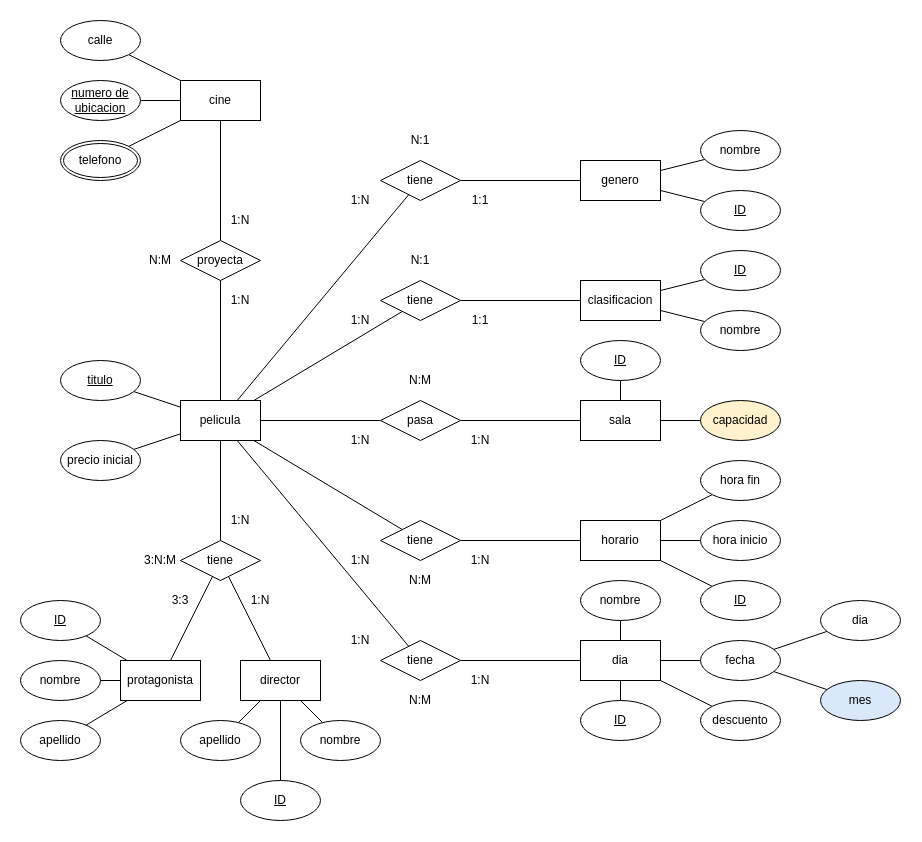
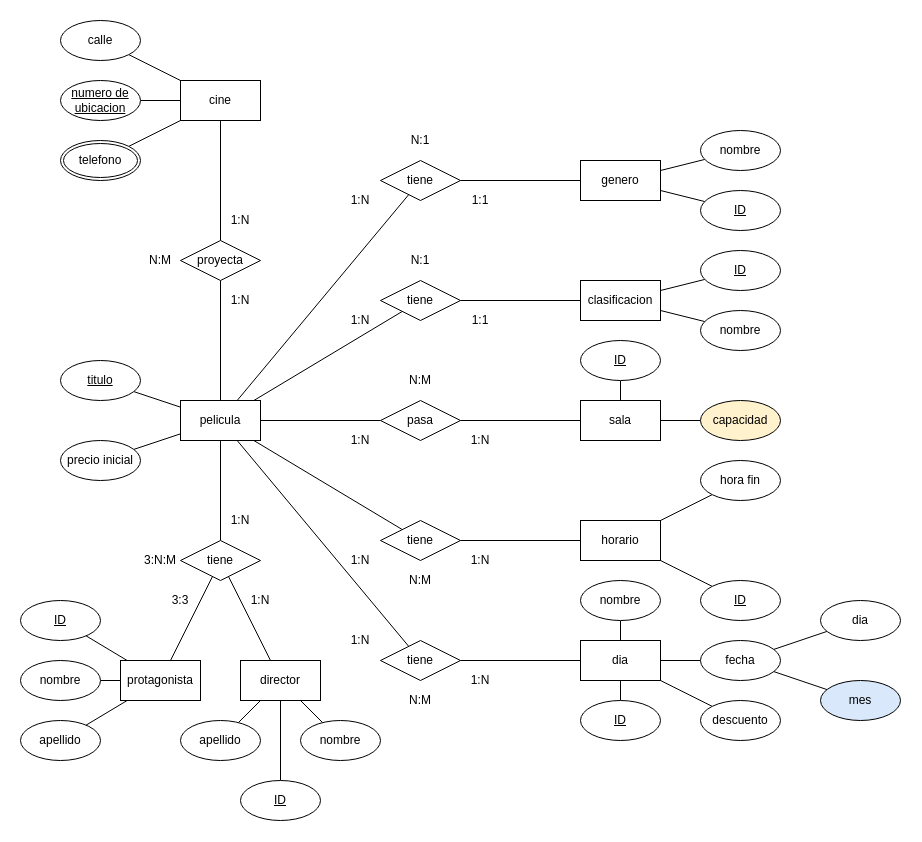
  <mxCell id="0" />
  <mxCell id="1" parent="0" />
  <mxCell id="2" style="rounded=0;orthogonalLoop=1;jettySize=auto;html=1;endArrow=none;endFill=0;" parent="1" source="4" target="5" edge="1"><mxGeometry relative="1" as="geometry" /></mxCell>
  <mxCell id="3" style="edgeStyle=none;rounded=0;orthogonalLoop=1;jettySize=auto;html=1;endArrow=none;endFill=0;" parent="1" source="4" target="6" edge="1"><mxGeometry relative="1" as="geometry" /></mxCell>
  <mxCell id="4" value="cine" style="whiteSpace=wrap;html=1;align=center;" parent="1" vertex="1"><mxGeometry x="180" y="80" width="80" height="40" as="geometry" /></mxCell>
  <mxCell id="5" value="calle" style="ellipse;whiteSpace=wrap;html=1;align=center;" parent="1" vertex="1"><mxGeometry y="20" width="80" height="40" as="geometry" x="60" /></mxCell>
  <mxCell id="6" value="numero de ubicacion" style="ellipse;whiteSpace=wrap;html=1;align=center;fontStyle=4;" parent="1" vertex="1"><mxGeometry y="80" width="80" height="40" as="geometry" x="60" /></mxCell>
  <mxCell id="7" style="edgeStyle=none;rounded=0;orthogonalLoop=1;jettySize=auto;html=1;endArrow=none;endFill=0;" parent="1" source="9" target="10" edge="1"><mxGeometry relative="1" as="geometry" /></mxCell>
  <mxCell id="8" style="edgeStyle=none;rounded=0;orthogonalLoop=1;jettySize=auto;html=1;endArrow=none;endFill=0;" edge="1" parent="1" source="9" target="104"><mxGeometry relative="1" as="geometry" /></mxCell>
  <mxCell id="9" value="protagonista" style="whiteSpace=wrap;html=1;align=center;" parent="1" vertex="1"><mxGeometry x="120" y="660" width="80" height="40" as="geometry" /></mxCell>
  <mxCell id="10" value="ID" style="ellipse;whiteSpace=wrap;html=1;align=center;fontStyle=4;" parent="1" vertex="1"><mxGeometry x="20" y="600" width="80" height="40" as="geometry" /></mxCell>
  <mxCell id="11" style="edgeStyle=none;rounded=0;orthogonalLoop=1;jettySize=auto;html=1;endArrow=none;endFill=0;" parent="1" source="14" target="15" edge="1"><mxGeometry relative="1" as="geometry" /></mxCell>
  <mxCell id="12" style="edgeStyle=none;rounded=0;orthogonalLoop=1;jettySize=auto;html=1;endArrow=none;endFill=0;" parent="1" source="9" target="21" edge="1"><mxGeometry relative="1" as="geometry" /></mxCell>
  <mxCell id="13" style="edgeStyle=none;rounded=0;orthogonalLoop=1;jettySize=auto;html=1;endArrow=none;endFill=0;" parent="1" source="14" edge="1"><mxGeometry relative="1" as="geometry"><mxPoint x="133.282" y="448.906" as="targetPoint" /></mxGeometry></mxCell>
  <mxCell id="14" value="pelicula" style="whiteSpace=wrap;html=1;align=center;" parent="1" vertex="1"><mxGeometry x="180" y="400" width="80" height="40" as="geometry" /></mxCell>
  <mxCell id="15" value="titulo" style="ellipse;whiteSpace=wrap;html=1;align=center;fontStyle=4;" parent="1" vertex="1"><mxGeometry y="360" width="80" height="40" as="geometry" x="60" /></mxCell>
  <mxCell id="16" style="edgeStyle=none;rounded=0;orthogonalLoop=1;jettySize=auto;html=1;endArrow=none;endFill=0;" parent="1" source="18" target="19" edge="1"><mxGeometry relative="1" as="geometry" /></mxCell>
  <mxCell id="17" style="edgeStyle=none;rounded=0;orthogonalLoop=1;jettySize=auto;html=1;endArrow=none;endFill=0;" parent="1" source="18" target="20" edge="1"><mxGeometry relative="1" as="geometry" /></mxCell>
  <mxCell id="18" value="sala" style="whiteSpace=wrap;html=1;align=center;" parent="1" vertex="1"><mxGeometry x="580" y="400" width="80" height="40" as="geometry" /></mxCell>
  <mxCell id="19" value="capacidad" style="ellipse;whiteSpace=wrap;html=1;align=center;fillColor=#fff2cc;" parent="1" vertex="1"><mxGeometry x="700" y="400" width="80" height="40" as="geometry" /></mxCell>
  <mxCell id="20" value="ID" style="ellipse;whiteSpace=wrap;html=1;align=center;fontStyle=4;" parent="1" vertex="1"><mxGeometry x="580" y="340" width="80" height="40" as="geometry" /></mxCell>
  <mxCell id="21" value="nombre" style="ellipse;whiteSpace=wrap;html=1;align=center;" parent="1" vertex="1"><mxGeometry x="20" y="660" width="80" height="40" as="geometry" /></mxCell>
  <mxCell id="22" style="edgeStyle=none;rounded=0;orthogonalLoop=1;jettySize=auto;html=1;endArrow=none;endFill=0;" parent="1" source="24" target="25" edge="1"><mxGeometry relative="1" as="geometry" /></mxCell>
  <mxCell id="23" style="edgeStyle=none;rounded=0;orthogonalLoop=1;jettySize=auto;html=1;endArrow=none;endFill=0;" parent="1" source="24" target="26" edge="1"><mxGeometry relative="1" as="geometry" /></mxCell>
  <mxCell id="24" value="genero" style="whiteSpace=wrap;html=1;align=center;" parent="1" vertex="1"><mxGeometry x="580" y="160" width="80" height="40" as="geometry" /></mxCell>
  <mxCell id="25" value="nombre" style="ellipse;whiteSpace=wrap;html=1;align=center;" parent="1" vertex="1"><mxGeometry x="700" y="130" width="80" height="40" as="geometry" /></mxCell>
  <mxCell id="26" value="ID" style="ellipse;whiteSpace=wrap;html=1;align=center;fontStyle=4;" parent="1" vertex="1"><mxGeometry x="700" y="190" width="80" height="40" as="geometry" /></mxCell>
  <mxCell id="27" style="rounded=0;orthogonalLoop=1;jettySize=auto;html=1;endArrow=none;endFill=0;" parent="1" source="28" target="4" edge="1"><mxGeometry relative="1" as="geometry" /></mxCell>
  <mxCell id="28" value="telefono" style="ellipse;shape=doubleEllipse;margin=3;whiteSpace=wrap;html=1;align=center;" parent="1" vertex="1"><mxGeometry y="140" width="80" height="40" as="geometry" x="60" /></mxCell>
  <mxCell id="29" style="edgeStyle=none;rounded=0;orthogonalLoop=1;jettySize=auto;html=1;endArrow=none;endFill=0;" parent="1" source="31" target="32" edge="1"><mxGeometry relative="1" as="geometry" /></mxCell>
  <mxCell id="30" style="edgeStyle=none;rounded=0;orthogonalLoop=1;jettySize=auto;html=1;endArrow=none;endFill=0;" parent="1" source="31" target="33" edge="1"><mxGeometry relative="1" as="geometry" /></mxCell>
  <mxCell id="31" value="clasificacion" style="whiteSpace=wrap;html=1;align=center;" parent="1" vertex="1"><mxGeometry x="580" y="280" width="80" height="40" as="geometry" /></mxCell>
  <mxCell id="32" value="nombre" style="ellipse;whiteSpace=wrap;html=1;align=center;" parent="1" vertex="1"><mxGeometry x="700" y="310" width="80" height="40" as="geometry" /></mxCell>
  <mxCell id="33" value="ID" style="ellipse;whiteSpace=wrap;html=1;align=center;fontStyle=4;" parent="1" vertex="1"><mxGeometry x="700" y="250" width="80" height="40" as="geometry" /></mxCell>
  <mxCell id="34" style="rounded=0;orthogonalLoop=1;jettySize=auto;html=1;endArrow=none;endFill=0;" parent="1" source="38" target="39" edge="1"><mxGeometry relative="1" as="geometry" /></mxCell>
  <mxCell id="35" style="edgeStyle=none;rounded=0;orthogonalLoop=1;jettySize=auto;html=1;endArrow=none;endFill=0;" parent="1" source="38" target="40" edge="1"><mxGeometry relative="1" as="geometry" /></mxCell>
  <mxCell id="36" style="edgeStyle=none;rounded=0;orthogonalLoop=1;jettySize=auto;html=1;endArrow=none;endFill=0;" parent="1" source="38" target="41" edge="1"><mxGeometry relative="1" as="geometry" /></mxCell>
  <mxCell id="37" style="edgeStyle=none;rounded=0;orthogonalLoop=1;jettySize=auto;html=1;endArrow=none;endFill=0;" parent="1" source="38" target="42" edge="1"><mxGeometry relative="1" as="geometry" /></mxCell>
  <mxCell id="38" value="dia" style="whiteSpace=wrap;html=1;align=center;" parent="1" vertex="1"><mxGeometry x="580" y="640" width="80" height="40" as="geometry" /></mxCell>
  <mxCell id="39" value="nombre" style="ellipse;whiteSpace=wrap;html=1;align=center;" parent="1" vertex="1"><mxGeometry x="580" y="580" width="80" height="40" as="geometry" /></mxCell>
  <mxCell id="40" value="fecha" style="ellipse;whiteSpace=wrap;html=1;align=center;" parent="1" vertex="1"><mxGeometry x="700" y="640" width="80" height="40" as="geometry" /></mxCell>
  <mxCell id="41" value="descuento" style="ellipse;whiteSpace=wrap;html=1;align=center;" parent="1" vertex="1"><mxGeometry x="700" y="700" width="80" height="40" as="geometry" /></mxCell>
  <mxCell id="42" value="ID" style="ellipse;whiteSpace=wrap;html=1;align=center;fontStyle=4;" parent="1" vertex="1"><mxGeometry x="580" y="700" width="80" height="40" as="geometry" /></mxCell>
  <mxCell id="43" style="edgeStyle=none;rounded=0;orthogonalLoop=1;jettySize=auto;html=1;endArrow=none;endFill=0;" parent="1" source="44" target="40" edge="1"><mxGeometry relative="1" as="geometry" /></mxCell>
  <mxCell id="44" value="dia" style="ellipse;whiteSpace=wrap;html=1;align=center;" parent="1" vertex="1"><mxGeometry x="820" y="600" width="80" height="40" as="geometry" /></mxCell>
  <mxCell id="45" style="edgeStyle=none;rounded=0;orthogonalLoop=1;jettySize=auto;html=1;endArrow=none;endFill=0;" parent="1" source="46" target="40" edge="1"><mxGeometry relative="1" as="geometry" /></mxCell>
  <mxCell id="46" value="mes" style="ellipse;whiteSpace=wrap;html=1;align=center;fillColor=#dae8fc;" parent="1" vertex="1"><mxGeometry x="820" y="680" width="80" height="40" as="geometry" /></mxCell>
- <mxCell id="47" style="edgeStyle=none;rounded=0;orthogonalLoop=1;jettySize=auto;html=1;endArrow=none;endFill=0;" parent="1" source="49" target="50" edge="1"><mxGeometry relative="1" as="geometry" /></mxCell>
  <mxCell id="48" style="edgeStyle=none;rounded=0;orthogonalLoop=1;jettySize=auto;html=1;endArrow=none;endFill=0;" parent="1" source="49" target="51" edge="1"><mxGeometry relative="1" as="geometry" /></mxCell>
  <mxCell id="49" value="horario" style="whiteSpace=wrap;html=1;align=center;" parent="1" vertex="1"><mxGeometry x="580" y="520" width="80" height="40" as="geometry" /></mxCell>
- <mxCell id="50" value="hora inicio" style="ellipse;whiteSpace=wrap;html=1;align=center;" parent="1" vertex="1"><mxGeometry x="700" y="520" width="80" height="40" as="geometry" /></mxCell>
  <mxCell id="51" value="ID" style="ellipse;whiteSpace=wrap;html=1;align=center;fontStyle=4;" parent="1" vertex="1"><mxGeometry x="700" y="580" width="80" height="40" as="geometry" /></mxCell>
  <mxCell id="52" style="edgeStyle=none;rounded=0;orthogonalLoop=1;jettySize=auto;html=1;endArrow=none;endFill=0;" parent="1" source="53" target="49" edge="1"><mxGeometry relative="1" as="geometry" /></mxCell>
  <mxCell id="53" value="hora fin" style="ellipse;whiteSpace=wrap;html=1;align=center;" parent="1" vertex="1"><mxGeometry x="700" y="460" width="80" height="40" as="geometry" /></mxCell>
  <mxCell id="54" style="edgeStyle=none;rounded=0;orthogonalLoop=1;jettySize=auto;html=1;endArrow=none;endFill=0;" parent="1" source="56" target="4" edge="1"><mxGeometry relative="1" as="geometry" /></mxCell>
  <mxCell id="55" style="edgeStyle=none;rounded=0;orthogonalLoop=1;jettySize=auto;html=1;endArrow=none;endFill=0;" parent="1" source="56" target="14" edge="1"><mxGeometry relative="1" as="geometry" /></mxCell>
  <mxCell id="56" value="proyecta" style="shape=rhombus;perimeter=rhombusPerimeter;whiteSpace=wrap;html=1;align=center;" parent="1" vertex="1"><mxGeometry x="180" y="240" width="80" height="40" as="geometry" /></mxCell>
  <mxCell id="57" value="1:N" style="text;html=1;strokeColor=none;fillColor=none;align=center;verticalAlign=middle;whiteSpace=wrap;rounded=0;" parent="1" vertex="1"><mxGeometry x="220" y="200" width="40" height="40" as="geometry" /></mxCell>
  <mxCell id="58" value="1:N" style="text;html=1;strokeColor=none;fillColor=none;align=center;verticalAlign=middle;whiteSpace=wrap;rounded=0;" parent="1" vertex="1"><mxGeometry x="220" y="280" width="40" height="40" as="geometry" /></mxCell>
  <mxCell id="59" value="N:M" style="text;html=1;strokeColor=none;fillColor=none;align=center;verticalAlign=middle;whiteSpace=wrap;rounded=0;" parent="1" vertex="1"><mxGeometry x="140" y="240" width="40" height="40" as="geometry" /></mxCell>
  <mxCell id="60" style="edgeStyle=none;rounded=0;orthogonalLoop=1;jettySize=auto;html=1;endArrow=none;endFill=0;" parent="1" source="63" target="14" edge="1"><mxGeometry relative="1" as="geometry" /></mxCell>
  <mxCell id="61" style="edgeStyle=none;rounded=0;orthogonalLoop=1;jettySize=auto;html=1;endArrow=none;endFill=0;" parent="1" source="63" target="9" edge="1"><mxGeometry relative="1" as="geometry" /></mxCell>
  <mxCell id="62" style="rounded=0;orthogonalLoop=1;jettySize=auto;html=1;endArrow=none;endFill=0;" edge="1" parent="1" source="63" target="98"><mxGeometry relative="1" as="geometry" /></mxCell>
  <mxCell id="63" value="tiene" style="shape=rhombus;perimeter=rhombusPerimeter;whiteSpace=wrap;html=1;align=center;" parent="1" vertex="1"><mxGeometry x="180" y="540" width="80" height="40" as="geometry" /></mxCell>
  <mxCell id="64" value="1:N" style="text;html=1;strokeColor=none;fillColor=none;align=center;verticalAlign=middle;whiteSpace=wrap;rounded=0;" parent="1" vertex="1"><mxGeometry x="220" y="500" width="40" height="40" as="geometry" /></mxCell>
  <mxCell id="65" value="3:3" style="text;html=1;strokeColor=none;fillColor=none;align=center;verticalAlign=middle;whiteSpace=wrap;rounded=0;" parent="1" vertex="1"><mxGeometry x="160" y="580" width="40" height="40" as="geometry" /></mxCell>
  <mxCell id="66" value="3:N:M" style="text;html=1;strokeColor=none;fillColor=none;align=center;verticalAlign=middle;whiteSpace=wrap;rounded=0;" parent="1" vertex="1"><mxGeometry x="140" y="540" width="40" height="40" as="geometry" /></mxCell>
  <mxCell id="67" style="edgeStyle=none;rounded=0;orthogonalLoop=1;jettySize=auto;html=1;endArrow=none;endFill=0;" parent="1" source="69" target="18" edge="1"><mxGeometry relative="1" as="geometry" /></mxCell>
  <mxCell id="68" style="edgeStyle=none;rounded=0;orthogonalLoop=1;jettySize=auto;html=1;endArrow=none;endFill=0;" parent="1" source="69" target="14" edge="1"><mxGeometry relative="1" as="geometry" /></mxCell>
  <mxCell id="69" value="pasa" style="shape=rhombus;perimeter=rhombusPerimeter;whiteSpace=wrap;html=1;align=center;" parent="1" vertex="1"><mxGeometry x="380" y="400" width="80" height="40" as="geometry" /></mxCell>
  <mxCell id="70" value="1:N" style="text;html=1;strokeColor=none;fillColor=none;align=center;verticalAlign=middle;whiteSpace=wrap;rounded=0;" parent="1" vertex="1"><mxGeometry x="460" y="420" width="40" height="40" as="geometry" /></mxCell>
  <mxCell id="71" value="1:N" style="text;html=1;strokeColor=none;fillColor=none;align=center;verticalAlign=middle;whiteSpace=wrap;rounded=0;" parent="1" vertex="1"><mxGeometry x="460" y="540" width="40" height="40" as="geometry" /></mxCell>
  <mxCell id="72" value="1:N" style="text;html=1;strokeColor=none;fillColor=none;align=center;verticalAlign=middle;whiteSpace=wrap;rounded=0;" parent="1" vertex="1"><mxGeometry x="340" y="420" width="40" height="40" as="geometry" /></mxCell>
  <mxCell id="73" style="edgeStyle=none;rounded=0;orthogonalLoop=1;jettySize=auto;html=1;endArrow=none;endFill=0;" parent="1" source="75" target="49" edge="1"><mxGeometry relative="1" as="geometry" /></mxCell>
  <mxCell id="74" style="edgeStyle=none;rounded=0;orthogonalLoop=1;jettySize=auto;html=1;endArrow=none;endFill=0;" parent="1" source="75" target="14" edge="1"><mxGeometry relative="1" as="geometry" /></mxCell>
  <mxCell id="75" value="tiene" style="shape=rhombus;perimeter=rhombusPerimeter;whiteSpace=wrap;html=1;align=center;" parent="1" vertex="1"><mxGeometry x="380" y="520" width="80" height="40" as="geometry" /></mxCell>
  <mxCell id="76" value="N:M" style="text;html=1;strokeColor=none;fillColor=none;align=center;verticalAlign=middle;whiteSpace=wrap;rounded=0;" parent="1" vertex="1"><mxGeometry x="400" y="360" width="40" height="40" as="geometry" /></mxCell>
  <mxCell id="77" value="N:M" style="text;html=1;strokeColor=none;fillColor=none;align=center;verticalAlign=middle;whiteSpace=wrap;rounded=0;" parent="1" vertex="1"><mxGeometry x="400" y="560" width="40" height="40" as="geometry" /></mxCell>
  <mxCell id="78" value="1:N" style="text;html=1;strokeColor=none;fillColor=none;align=center;verticalAlign=middle;whiteSpace=wrap;rounded=0;" parent="1" vertex="1"><mxGeometry x="340" y="540" width="40" height="40" as="geometry" /></mxCell>
  <mxCell id="79" value="1:N" style="text;html=1;strokeColor=none;fillColor=none;align=center;verticalAlign=middle;whiteSpace=wrap;rounded=0;" parent="1" vertex="1"><mxGeometry x="460" y="660" width="40" height="40" as="geometry" /></mxCell>
  <mxCell id="80" style="edgeStyle=none;rounded=0;orthogonalLoop=1;jettySize=auto;html=1;endArrow=none;endFill=0;" parent="1" source="82" target="38" edge="1"><mxGeometry relative="1" as="geometry" /></mxCell>
  <mxCell id="81" style="edgeStyle=none;rounded=0;orthogonalLoop=1;jettySize=auto;html=1;endArrow=none;endFill=0;" parent="1" source="82" target="14" edge="1"><mxGeometry relative="1" as="geometry" /></mxCell>
  <mxCell id="82" value="tiene" style="shape=rhombus;perimeter=rhombusPerimeter;whiteSpace=wrap;html=1;align=center;" parent="1" vertex="1"><mxGeometry x="380" y="640" width="80" height="40" as="geometry" /></mxCell>
  <mxCell id="83" value="N:M" style="text;html=1;strokeColor=none;fillColor=none;align=center;verticalAlign=middle;whiteSpace=wrap;rounded=0;" parent="1" vertex="1"><mxGeometry x="400" y="680" width="40" height="40" as="geometry" /></mxCell>
  <mxCell id="84" value="1:N" style="text;html=1;strokeColor=none;fillColor=none;align=center;verticalAlign=middle;whiteSpace=wrap;rounded=0;" parent="1" vertex="1"><mxGeometry x="340" y="620" width="40" height="40" as="geometry" /></mxCell>
  <mxCell id="85" style="edgeStyle=none;rounded=0;orthogonalLoop=1;jettySize=auto;html=1;endArrow=none;endFill=0;" parent="1" source="87" target="31" edge="1"><mxGeometry relative="1" as="geometry" /></mxCell>
  <mxCell id="86" style="edgeStyle=none;rounded=0;orthogonalLoop=1;jettySize=auto;html=1;endArrow=none;endFill=0;" parent="1" source="87" target="14" edge="1"><mxGeometry relative="1" as="geometry" /></mxCell>
  <mxCell id="87" value="tiene" style="shape=rhombus;perimeter=rhombusPerimeter;whiteSpace=wrap;html=1;align=center;" parent="1" vertex="1"><mxGeometry x="380" y="280" width="80" height="40" as="geometry" /></mxCell>
  <mxCell id="88" value="1:1" style="text;html=1;strokeColor=none;fillColor=none;align=center;verticalAlign=middle;whiteSpace=wrap;rounded=0;" parent="1" vertex="1"><mxGeometry x="460" y="300" width="40" height="40" as="geometry" /></mxCell>
  <mxCell id="89" value="1:N" style="text;html=1;strokeColor=none;fillColor=none;align=center;verticalAlign=middle;whiteSpace=wrap;rounded=0;" parent="1" vertex="1"><mxGeometry x="340" y="300" width="40" height="40" as="geometry" /></mxCell>
  <mxCell id="90" value="N:1" style="text;html=1;strokeColor=none;fillColor=none;align=center;verticalAlign=middle;whiteSpace=wrap;rounded=0;" parent="1" vertex="1"><mxGeometry x="400" y="240" width="40" height="40" as="geometry" /></mxCell>
  <mxCell id="91" style="edgeStyle=none;rounded=0;orthogonalLoop=1;jettySize=auto;html=1;endArrow=none;endFill=0;" parent="1" source="93" target="24" edge="1"><mxGeometry relative="1" as="geometry" /></mxCell>
  <mxCell id="92" style="edgeStyle=none;rounded=0;orthogonalLoop=1;jettySize=auto;html=1;endArrow=none;endFill=0;" parent="1" source="93" target="14" edge="1"><mxGeometry relative="1" as="geometry" /></mxCell>
  <mxCell id="93" value="tiene" style="shape=rhombus;perimeter=rhombusPerimeter;whiteSpace=wrap;html=1;align=center;" parent="1" vertex="1"><mxGeometry x="380" y="160" width="80" height="40" as="geometry" /></mxCell>
  <mxCell id="94" value="1:1" style="text;html=1;strokeColor=none;fillColor=none;align=center;verticalAlign=middle;whiteSpace=wrap;rounded=0;" parent="1" vertex="1"><mxGeometry x="460" y="180" width="40" height="40" as="geometry" /></mxCell>
  <mxCell id="95" value="1:N" style="text;html=1;strokeColor=none;fillColor=none;align=center;verticalAlign=middle;whiteSpace=wrap;rounded=0;" parent="1" vertex="1"><mxGeometry x="340" y="180" width="40" height="40" as="geometry" /></mxCell>
  <mxCell id="96" value="N:1" style="text;html=1;strokeColor=none;fillColor=none;align=center;verticalAlign=middle;whiteSpace=wrap;rounded=0;" parent="1" vertex="1"><mxGeometry x="400" y="120" width="40" height="40" as="geometry" /></mxCell>
  <mxCell id="97" style="edgeStyle=none;rounded=0;orthogonalLoop=1;jettySize=auto;html=1;endArrow=none;endFill=0;" edge="1" parent="1" source="98" target="99"><mxGeometry relative="1" as="geometry" /></mxCell>
  <mxCell id="98" value="director" style="whiteSpace=wrap;html=1;align=center;" vertex="1" parent="1"><mxGeometry x="240" y="660" width="80" height="40" as="geometry" /></mxCell>
  <mxCell id="99" value="ID" style="ellipse;whiteSpace=wrap;html=1;align=center;fontStyle=4;" vertex="1" parent="1"><mxGeometry x="240" y="780" width="80" height="40" as="geometry" /></mxCell>
  <mxCell id="100" style="edgeStyle=none;rounded=0;orthogonalLoop=1;jettySize=auto;html=1;endArrow=none;endFill=0;" edge="1" parent="1" source="98" target="101"><mxGeometry relative="1" as="geometry" /></mxCell>
  <mxCell id="101" value="nombre" style="ellipse;whiteSpace=wrap;html=1;align=center;" vertex="1" parent="1"><mxGeometry x="300" y="720" width="80" height="40" as="geometry" /></mxCell>
  <mxCell id="102" value="1:N" style="text;html=1;strokeColor=none;fillColor=none;align=center;verticalAlign=middle;whiteSpace=wrap;rounded=0;" vertex="1" parent="1"><mxGeometry x="240" y="580" width="40" height="40" as="geometry" /></mxCell>
  <mxCell id="103" value="precio inicial" style="ellipse;whiteSpace=wrap;html=1;align=center;" vertex="1" parent="1"><mxGeometry y="440" width="80" height="40" as="geometry" x="60" /></mxCell>
  <mxCell id="104" value="apellido" style="ellipse;whiteSpace=wrap;html=1;align=center;" vertex="1" parent="1"><mxGeometry x="20" y="720" width="80" height="40" as="geometry" /></mxCell>
  <mxCell id="105" style="edgeStyle=none;rounded=0;orthogonalLoop=1;jettySize=auto;html=1;endArrow=none;endFill=0;" edge="1" parent="1" source="106" target="98"><mxGeometry relative="1" as="geometry" /></mxCell>
  <mxCell id="106" value="apellido" style="ellipse;whiteSpace=wrap;html=1;align=center;" vertex="1" parent="1"><mxGeometry x="180" y="720" width="80" height="40" as="geometry" /></mxCell>
